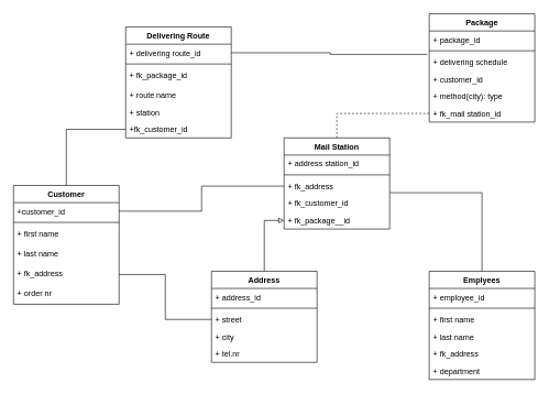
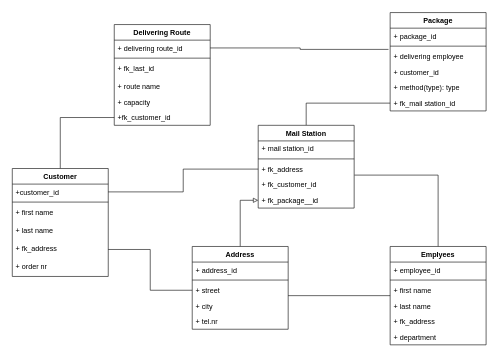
  <mxCell id="0" />
  <mxCell id="1" parent="0" />
  <mxCell id="2" value="Delivering Route" style="swimlane;fontStyle=1;align=center;verticalAlign=top;childLayout=stackLayout;horizontal=1;startSize=26;horizontalStack=0;resizeParent=1;resizeParentMax=0;resizeLast=0;collapsible=1;marginBottom=0;" vertex="1" parent="1"><mxGeometry x="190" y="40" width="160" height="168" as="geometry" /></mxCell>
  <mxCell id="3" value="+ delivering route_id" style="text;strokeColor=none;fillColor=none;align=left;verticalAlign=top;spacingLeft=4;spacingRight=4;overflow=hidden;rotatable=0;points=[[0,0.5],[1,0.5]];portConstraint=eastwest;" vertex="1" parent="2"><mxGeometry y="26" width="160" height="26" as="geometry" /></mxCell>
  <mxCell id="4" value="" style="line;strokeWidth=1;fillColor=none;align=left;verticalAlign=middle;spacingTop=-1;spacingLeft=3;spacingRight=3;rotatable=0;labelPosition=right;points=[];portConstraint=eastwest;" vertex="1" parent="2"><mxGeometry y="52" width="160" height="8" as="geometry" /></mxCell>
- <mxCell id="5" value="+ fk_package_id" style="text;strokeColor=none;fillColor=none;align=left;verticalAlign=top;spacingLeft=4;spacingRight=4;overflow=hidden;rotatable=0;points=[[0,0.5],[1,0.5]];portConstraint=eastwest;" vertex="1" parent="2"><mxGeometry y="60" width="160" height="30" as="geometry" /></mxCell>
+ <mxCell id="5" value="+ fk_last_id" style="text;strokeColor=none;fillColor=none;align=left;verticalAlign=top;spacingLeft=4;spacingRight=4;overflow=hidden;rotatable=0;points=[[0,0.5],[1,0.5]];portConstraint=eastwest;" vertex="1" parent="2"><mxGeometry y="60" width="160" height="30" as="geometry" /></mxCell>
  <mxCell id="6" value="+ route name" style="text;strokeColor=none;fillColor=none;align=left;verticalAlign=top;spacingLeft=4;spacingRight=4;overflow=hidden;rotatable=0;points=[[0,0.5],[1,0.5]];portConstraint=eastwest;" vertex="1" parent="2"><mxGeometry y="90" width="160" height="26" as="geometry" /></mxCell>
- <mxCell id="7" value="+ station" style="text;strokeColor=none;fillColor=none;align=left;verticalAlign=top;spacingLeft=4;spacingRight=4;overflow=hidden;rotatable=0;points=[[0,0.5],[1,0.5]];portConstraint=eastwest;" vertex="1" parent="2"><mxGeometry y="116" width="160" height="26" as="geometry" /></mxCell>
+ <mxCell id="7" value="+ capacity" style="text;strokeColor=none;fillColor=none;align=left;verticalAlign=top;spacingLeft=4;spacingRight=4;overflow=hidden;rotatable=0;points=[[0,0.5],[1,0.5]];portConstraint=eastwest;" vertex="1" parent="2"><mxGeometry y="116" width="160" height="26" as="geometry" /></mxCell>
  <mxCell id="8" value="+fk_customer_id" style="text;strokeColor=none;fillColor=none;align=left;verticalAlign=top;spacingLeft=4;spacingRight=4;overflow=hidden;rotatable=0;points=[[0,0.5],[1,0.5]];portConstraint=eastwest;" vertex="1" parent="2"><mxGeometry y="142" width="160" height="26" as="geometry" /></mxCell>
+ <mxCell id="9" style="edgeStyle=orthogonalEdgeStyle;rounded=0;orthogonalLoop=1;jettySize=auto;html=1;entryX=1;entryY=0.846;entryDx=0;entryDy=0;entryPerimeter=0;startArrow=none;startFill=0;endArrow=none;endFill=0;" edge="1" parent="1" source="11" target="37"><mxGeometry relative="1" as="geometry" /></mxCell>
  <mxCell id="10" style="edgeStyle=orthogonalEdgeStyle;rounded=0;orthogonalLoop=1;jettySize=auto;html=1;entryX=1.003;entryY=-0.115;entryDx=0;entryDy=0;entryPerimeter=0;startFill=0;endArrow=none;endFill=0;" edge="1" parent="1" source="11" target="23"><mxGeometry relative="1" as="geometry" /></mxCell>
  <mxCell id="11" value="Emplyees" style="swimlane;fontStyle=1;align=center;verticalAlign=top;childLayout=stackLayout;horizontal=1;startSize=26;horizontalStack=0;resizeParent=1;resizeParentMax=0;resizeLast=0;collapsible=1;marginBottom=0;" vertex="1" parent="1"><mxGeometry x="650" y="410" width="160" height="164" as="geometry" /></mxCell>
  <mxCell id="12" value="+ employee_id" style="text;strokeColor=none;fillColor=none;align=left;verticalAlign=top;spacingLeft=4;spacingRight=4;overflow=hidden;rotatable=0;points=[[0,0.5],[1,0.5]];portConstraint=eastwest;" vertex="1" parent="11"><mxGeometry y="26" width="160" height="26" as="geometry" /></mxCell>
  <mxCell id="13" value="" style="line;strokeWidth=1;fillColor=none;align=left;verticalAlign=middle;spacingTop=-1;spacingLeft=3;spacingRight=3;rotatable=0;labelPosition=right;points=[];portConstraint=eastwest;" vertex="1" parent="11"><mxGeometry y="52" width="160" height="8" as="geometry" /></mxCell>
  <mxCell id="14" value="+ first name" style="text;strokeColor=none;fillColor=none;align=left;verticalAlign=top;spacingLeft=4;spacingRight=4;overflow=hidden;rotatable=0;points=[[0,0.5],[1,0.5]];portConstraint=eastwest;" vertex="1" parent="11"><mxGeometry y="60" width="160" height="26" as="geometry" /></mxCell>
  <mxCell id="15" value="+ last name" style="text;strokeColor=none;fillColor=none;align=left;verticalAlign=top;spacingLeft=4;spacingRight=4;overflow=hidden;rotatable=0;points=[[0,0.5],[1,0.5]];portConstraint=eastwest;" vertex="1" parent="11"><mxGeometry y="86" width="160" height="26" as="geometry" /></mxCell>
  <mxCell id="16" value="+ fk_address" style="text;strokeColor=none;fillColor=none;align=left;verticalAlign=top;spacingLeft=4;spacingRight=4;overflow=hidden;rotatable=0;points=[[0,0.5],[1,0.5]];portConstraint=eastwest;" vertex="1" parent="11"><mxGeometry y="112" width="160" height="26" as="geometry" /></mxCell>
  <mxCell id="17" value="+ department" style="text;strokeColor=none;fillColor=none;align=left;verticalAlign=top;spacingLeft=4;spacingRight=4;overflow=hidden;rotatable=0;points=[[0,0.5],[1,0.5]];portConstraint=eastwest;" vertex="1" parent="11"><mxGeometry y="138" width="160" height="26" as="geometry" /></mxCell>
- <mxCell id="18" style="edgeStyle=orthogonalEdgeStyle;rounded=0;orthogonalLoop=1;jettySize=auto;html=1;startFill=0;endArrow=none;endFill=0;dashed=1;" edge="1" parent="1" source="19" target="46"><mxGeometry relative="1" as="geometry" /></mxCell>
+ <mxCell id="18" style="edgeStyle=orthogonalEdgeStyle;rounded=0;orthogonalLoop=1;jettySize=auto;html=1;startFill=0;endArrow=none;endFill=0;" edge="1" parent="1" source="19" target="46"><mxGeometry relative="1" as="geometry" /></mxCell>
  <mxCell id="19" value="Mail Station" style="swimlane;fontStyle=1;align=center;verticalAlign=top;childLayout=stackLayout;horizontal=1;startSize=26;horizontalStack=0;resizeParent=1;resizeParentMax=0;resizeLast=0;collapsible=1;marginBottom=0;" vertex="1" parent="1"><mxGeometry x="430" y="208" width="160" height="138" as="geometry" /></mxCell>
- <mxCell id="20" value="+ address station_id" style="text;strokeColor=none;fillColor=none;align=left;verticalAlign=top;spacingLeft=4;spacingRight=4;overflow=hidden;rotatable=0;points=[[0,0.5],[1,0.5]];portConstraint=eastwest;" vertex="1" parent="19"><mxGeometry y="26" width="160" height="26" as="geometry" /></mxCell>
+ <mxCell id="20" value="+ mail station_id" style="text;strokeColor=none;fillColor=none;align=left;verticalAlign=top;spacingLeft=4;spacingRight=4;overflow=hidden;rotatable=0;points=[[0,0.5],[1,0.5]];portConstraint=eastwest;" vertex="1" parent="19"><mxGeometry y="26" width="160" height="26" as="geometry" /></mxCell>
  <mxCell id="21" value="" style="line;strokeWidth=1;fillColor=none;align=left;verticalAlign=middle;spacingTop=-1;spacingLeft=3;spacingRight=3;rotatable=0;labelPosition=right;points=[];portConstraint=eastwest;" vertex="1" parent="19"><mxGeometry y="52" width="160" height="8" as="geometry" /></mxCell>
  <mxCell id="22" value="+ fk_address" style="text;strokeColor=none;fillColor=none;align=left;verticalAlign=top;spacingLeft=4;spacingRight=4;overflow=hidden;rotatable=0;points=[[0,0.5],[1,0.5]];portConstraint=eastwest;" vertex="1" parent="19"><mxGeometry y="60" width="160" height="26" as="geometry" /></mxCell>
  <mxCell id="23" value="+ fk_customer_id" style="text;align=left;verticalAlign=top;spacingLeft=4;spacingRight=4;overflow=hidden;rotatable=0;points=[[0,0.5],[1,0.5]];portConstraint=eastwest;" vertex="1" parent="19"><mxGeometry y="86" width="160" height="26" as="geometry" /></mxCell>
  <mxCell id="24" value="+ fk_package__id" style="text;align=left;verticalAlign=top;spacingLeft=4;spacingRight=4;overflow=hidden;rotatable=0;points=[[0,0.5],[1,0.5]];portConstraint=eastwest;" vertex="1" parent="19"><mxGeometry y="112" width="160" height="26" as="geometry" /></mxCell>
  <mxCell id="25" style="edgeStyle=orthogonalEdgeStyle;rounded=0;orthogonalLoop=1;jettySize=auto;html=1;entryX=0;entryY=0.5;entryDx=0;entryDy=0;startFill=0;endArrow=none;endFill=0;" edge="1" parent="1" source="26" target="8"><mxGeometry relative="1" as="geometry" /></mxCell>
  <mxCell id="26" value="Customer" style="swimlane;fontStyle=1;align=center;verticalAlign=top;childLayout=stackLayout;horizontal=1;startSize=26;horizontalStack=0;resizeParent=1;resizeParentMax=0;resizeLast=0;collapsible=1;marginBottom=0;" vertex="1" parent="1"><mxGeometry x="20" y="280" width="160" height="180" as="geometry" /></mxCell>
  <mxCell id="27" value="+customer_id" style="text;strokeColor=none;fillColor=none;align=left;verticalAlign=top;spacingLeft=4;spacingRight=4;overflow=hidden;rotatable=0;points=[[0,0.5],[1,0.5]];portConstraint=eastwest;" vertex="1" parent="26"><mxGeometry y="26" width="160" height="26" as="geometry" /></mxCell>
  <mxCell id="28" value="" style="line;strokeWidth=1;fillColor=none;align=left;verticalAlign=middle;spacingTop=-1;spacingLeft=3;spacingRight=3;rotatable=0;labelPosition=right;points=[];portConstraint=eastwest;" vertex="1" parent="26"><mxGeometry y="52" width="160" height="8" as="geometry" /></mxCell>
  <mxCell id="29" value="+ first name" style="text;strokeColor=none;fillColor=none;align=left;verticalAlign=top;spacingLeft=4;spacingRight=4;overflow=hidden;rotatable=0;points=[[0,0.5],[1,0.5]];portConstraint=eastwest;" vertex="1" parent="26"><mxGeometry y="60" width="160" height="30" as="geometry" /></mxCell>
  <mxCell id="30" value="+ last name" style="text;strokeColor=none;fillColor=none;align=left;verticalAlign=top;spacingLeft=4;spacingRight=4;overflow=hidden;rotatable=0;points=[[0,0.5],[1,0.5]];portConstraint=eastwest;" vertex="1" parent="26"><mxGeometry y="90" width="160" height="30" as="geometry" /></mxCell>
  <mxCell id="31" value="+ fk_address" style="text;strokeColor=none;fillColor=none;align=left;verticalAlign=top;spacingLeft=4;spacingRight=4;overflow=hidden;rotatable=0;points=[[0,0.5],[1,0.5]];portConstraint=eastwest;" vertex="1" parent="26"><mxGeometry y="120" width="160" height="30" as="geometry" /></mxCell>
  <mxCell id="32" value="+ order nr" style="text;strokeColor=none;fillColor=none;align=left;verticalAlign=top;spacingLeft=4;spacingRight=4;overflow=hidden;rotatable=0;points=[[0,0.5],[1,0.5]];portConstraint=eastwest;" vertex="1" parent="26"><mxGeometry y="150" width="160" height="30" as="geometry" /></mxCell>
  <mxCell id="33" style="edgeStyle=orthogonalEdgeStyle;rounded=0;orthogonalLoop=1;jettySize=auto;html=1;entryX=0;entryY=0.5;entryDx=0;entryDy=0;startFill=0;endArrow=block;endFill=0;" edge="1" parent="1" source="34" target="24"><mxGeometry relative="1" as="geometry" /></mxCell>
  <mxCell id="34" value="Address" style="swimlane;fontStyle=1;align=center;verticalAlign=top;childLayout=stackLayout;horizontal=1;startSize=26;horizontalStack=0;resizeParent=1;resizeParentMax=0;resizeLast=0;collapsible=1;marginBottom=0;" vertex="1" parent="1"><mxGeometry x="320" y="410" width="160" height="138" as="geometry" /></mxCell>
  <mxCell id="35" value="+ address_id" style="text;strokeColor=none;fillColor=none;align=left;verticalAlign=top;spacingLeft=4;spacingRight=4;overflow=hidden;rotatable=0;points=[[0,0.5],[1,0.5]];portConstraint=eastwest;" vertex="1" parent="34"><mxGeometry y="26" width="160" height="26" as="geometry" /></mxCell>
  <mxCell id="36" value="" style="line;strokeWidth=1;fillColor=none;align=left;verticalAlign=middle;spacingTop=-1;spacingLeft=3;spacingRight=3;rotatable=0;labelPosition=right;points=[];portConstraint=eastwest;" vertex="1" parent="34"><mxGeometry y="52" width="160" height="8" as="geometry" /></mxCell>
  <mxCell id="37" value="+ street" style="text;strokeColor=none;fillColor=none;align=left;verticalAlign=top;spacingLeft=4;spacingRight=4;overflow=hidden;rotatable=0;points=[[0,0.5],[1,0.5]];portConstraint=eastwest;" vertex="1" parent="34"><mxGeometry y="60" width="160" height="26" as="geometry" /></mxCell>
  <mxCell id="38" value="+ city" style="text;strokeColor=none;fillColor=none;align=left;verticalAlign=top;spacingLeft=4;spacingRight=4;overflow=hidden;rotatable=0;points=[[0,0.5],[1,0.5]];portConstraint=eastwest;" vertex="1" parent="34"><mxGeometry y="86" width="160" height="26" as="geometry" /></mxCell>
  <mxCell id="39" value="+ tel.nr" style="text;strokeColor=none;fillColor=none;align=left;verticalAlign=top;spacingLeft=4;spacingRight=4;overflow=hidden;rotatable=0;points=[[0,0.5],[1,0.5]];portConstraint=eastwest;" vertex="1" parent="34"><mxGeometry y="112" width="160" height="26" as="geometry" /></mxCell>
  <mxCell id="40" value="Package" style="swimlane;fontStyle=1;align=center;verticalAlign=top;childLayout=stackLayout;horizontal=1;startSize=26;horizontalStack=0;resizeParent=1;resizeParentMax=0;resizeLast=0;collapsible=1;marginBottom=0;" vertex="1" parent="1"><mxGeometry x="650" y="20" width="160" height="164" as="geometry" /></mxCell>
  <mxCell id="41" value="+ package_id" style="text;strokeColor=none;fillColor=none;align=left;verticalAlign=top;spacingLeft=4;spacingRight=4;overflow=hidden;rotatable=0;points=[[0,0.5],[1,0.5]];portConstraint=eastwest;" vertex="1" parent="40"><mxGeometry y="26" width="160" height="26" as="geometry" /></mxCell>
  <mxCell id="42" value="" style="line;strokeWidth=1;fillColor=none;align=left;verticalAlign=middle;spacingTop=-1;spacingLeft=3;spacingRight=3;rotatable=0;labelPosition=right;points=[];portConstraint=eastwest;" vertex="1" parent="40"><mxGeometry y="52" width="160" height="8" as="geometry" /></mxCell>
- <mxCell id="43" value="+ delivering schedule" style="text;strokeColor=none;fillColor=none;align=left;verticalAlign=top;spacingLeft=4;spacingRight=4;overflow=hidden;rotatable=0;points=[[0,0.5],[1,0.5]];portConstraint=eastwest;" vertex="1" parent="40"><mxGeometry y="60" width="160" height="26" as="geometry" /></mxCell>
+ <mxCell id="43" value="+ delivering employee" style="text;strokeColor=none;fillColor=none;align=left;verticalAlign=top;spacingLeft=4;spacingRight=4;overflow=hidden;rotatable=0;points=[[0,0.5],[1,0.5]];portConstraint=eastwest;" vertex="1" parent="40"><mxGeometry y="60" width="160" height="26" as="geometry" /></mxCell>
  <mxCell id="44" value="+ customer_id" style="text;strokeColor=none;fillColor=none;align=left;verticalAlign=top;spacingLeft=4;spacingRight=4;overflow=hidden;rotatable=0;points=[[0,0.5],[1,0.5]];portConstraint=eastwest;" vertex="1" parent="40"><mxGeometry y="86" width="160" height="26" as="geometry" /></mxCell>
- <mxCell id="45" value="+ method(city): type" style="text;strokeColor=none;fillColor=none;align=left;verticalAlign=top;spacingLeft=4;spacingRight=4;overflow=hidden;rotatable=0;points=[[0,0.5],[1,0.5]];portConstraint=eastwest;" vertex="1" parent="40"><mxGeometry y="112" width="160" height="26" as="geometry" /></mxCell>
+ <mxCell id="45" value="+ method(type): type" style="text;strokeColor=none;fillColor=none;align=left;verticalAlign=top;spacingLeft=4;spacingRight=4;overflow=hidden;rotatable=0;points=[[0,0.5],[1,0.5]];portConstraint=eastwest;" vertex="1" parent="40"><mxGeometry y="112" width="160" height="26" as="geometry" /></mxCell>
  <mxCell id="46" value="+ fk_mail station_id" style="text;strokeColor=none;fillColor=none;align=left;verticalAlign=top;spacingLeft=4;spacingRight=4;overflow=hidden;rotatable=0;points=[[0,0.5],[1,0.5]];portConstraint=eastwest;" vertex="1" parent="40"><mxGeometry y="138" width="160" height="26" as="geometry" /></mxCell>
  <mxCell id="47" style="edgeStyle=orthogonalEdgeStyle;rounded=0;orthogonalLoop=1;jettySize=auto;html=1;entryX=1;entryY=0.5;entryDx=0;entryDy=0;startFill=0;endArrow=none;endFill=0;" edge="1" parent="1" source="37" target="31"><mxGeometry relative="1" as="geometry" /></mxCell>
  <mxCell id="48" style="edgeStyle=orthogonalEdgeStyle;rounded=0;orthogonalLoop=1;jettySize=auto;html=1;entryX=-0.017;entryY=0.054;entryDx=0;entryDy=0;entryPerimeter=0;startFill=0;endArrow=none;endFill=0;" edge="1" parent="1" source="3" target="43"><mxGeometry relative="1" as="geometry" /></mxCell>
  <mxCell id="49" style="edgeStyle=orthogonalEdgeStyle;rounded=0;orthogonalLoop=1;jettySize=auto;html=1;entryX=0;entryY=0.5;entryDx=0;entryDy=0;startFill=0;endArrow=none;endFill=0;" edge="1" parent="1" source="27" target="22"><mxGeometry relative="1" as="geometry" /></mxCell>
